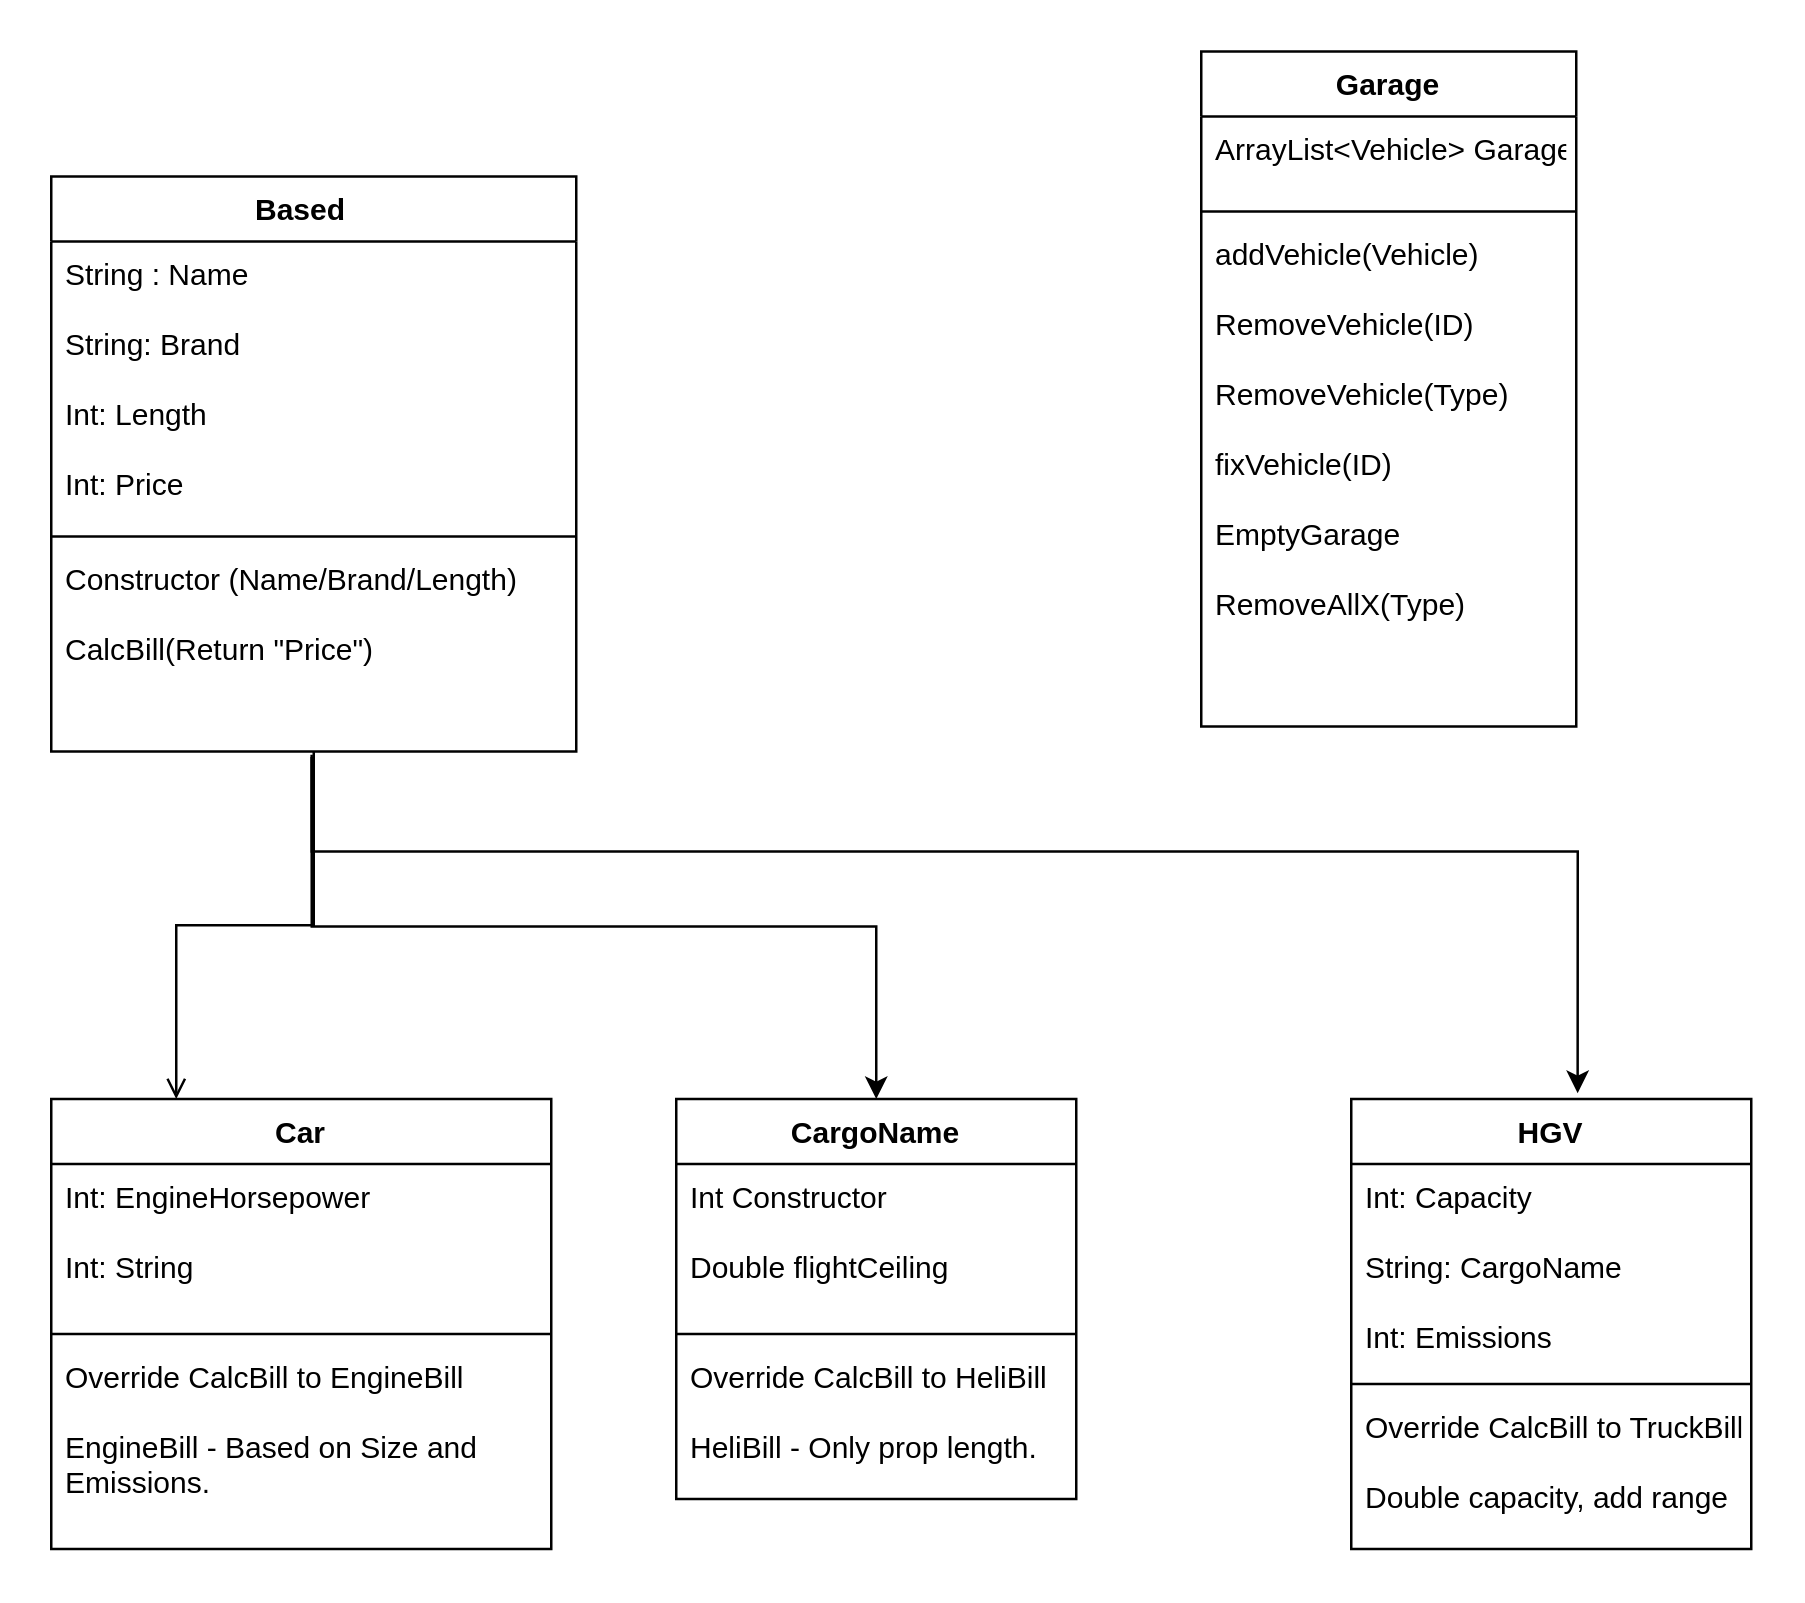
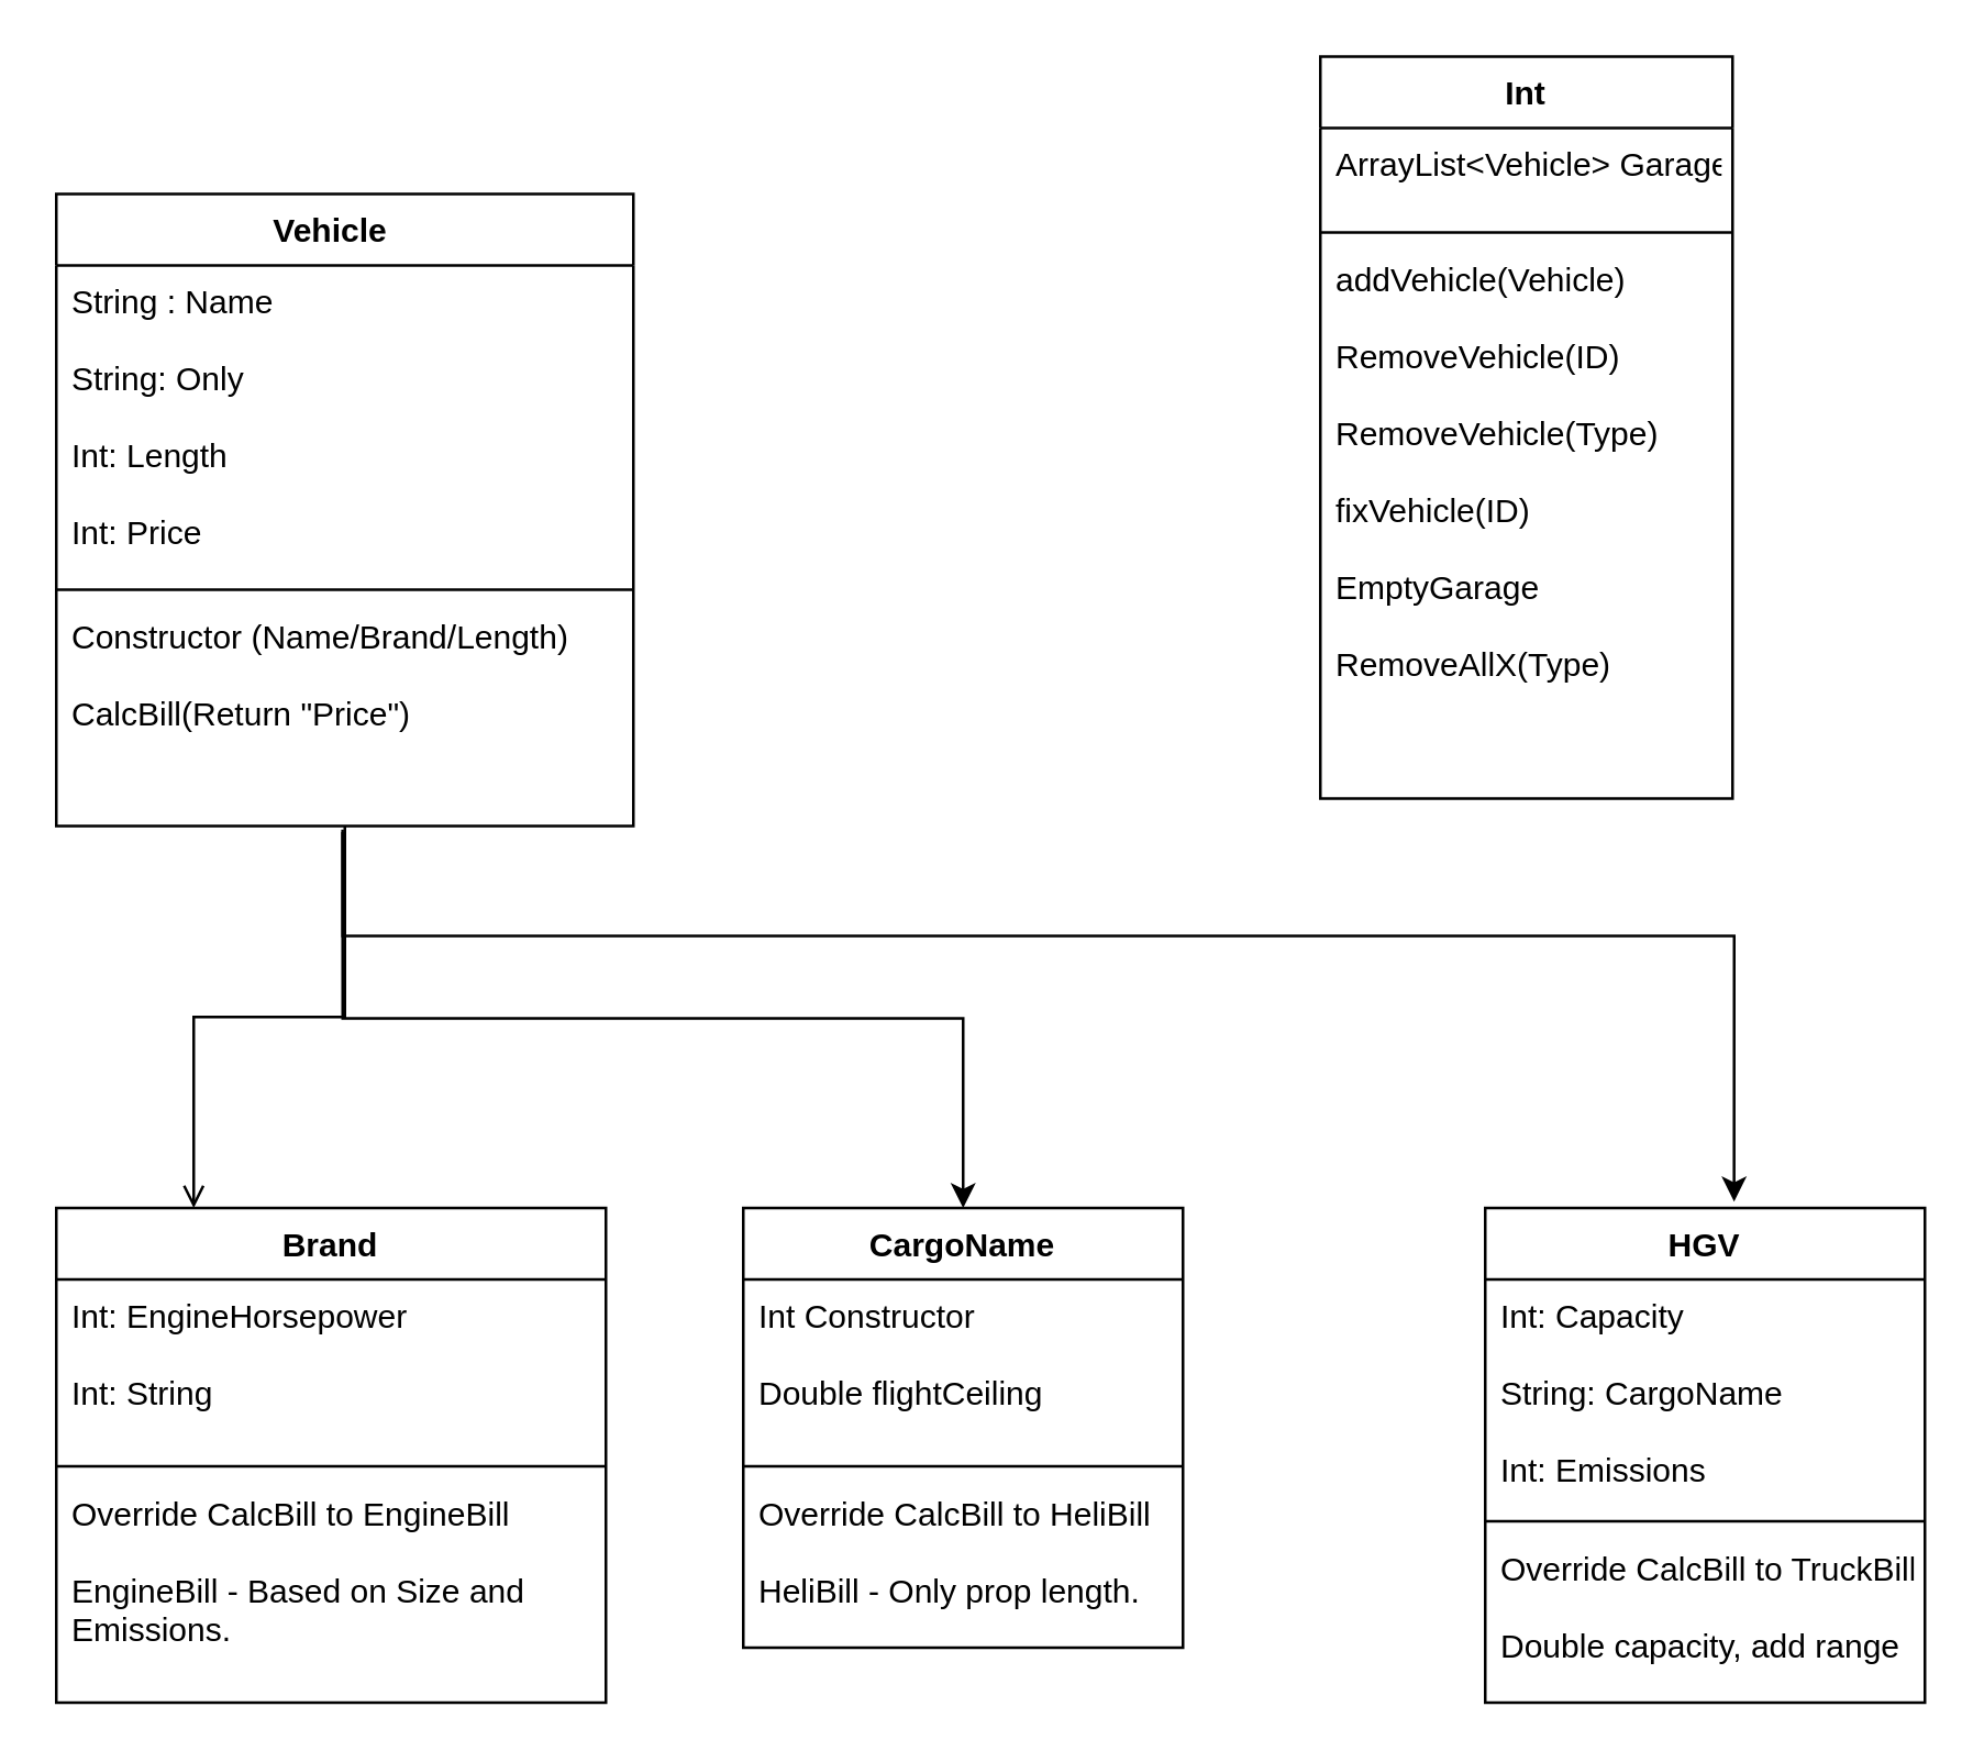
  <mxCell id="0" />
  <mxCell id="1" parent="0" />
  <mxCell id="2" style="edgeStyle=orthogonalEdgeStyle;rounded=0;orthogonalLoop=1;jettySize=auto;html=1;entryX=0.25;entryY=0;entryDx=0;entryDy=0;endArrow=open;" edge="1" parent="1" source="3" target="7"><mxGeometry relative="1" as="geometry" /></mxCell>
- <mxCell id="3" value="Based   " style="swimlane;fontStyle=1;align=center;verticalAlign=top;childLayout=stackLayout;horizontal=1;startSize=26;horizontalStack=0;resizeParent=1;resizeParentMax=0;resizeLast=0;collapsible=1;marginBottom=0;" vertex="1" parent="1"><mxGeometry x="20" y="70" width="210" height="230" as="geometry" /></mxCell>
- <mxCell id="4" value="String : Name&#10;&#10;String: Brand&#10;&#10;Int: Length&#10;&#10;Int: Price" style="text;strokeColor=none;fillColor=none;align=left;verticalAlign=top;spacingLeft=4;spacingRight=4;overflow=hidden;rotatable=0;points=[[0,0.5],[1,0.5]];portConstraint=eastwest;" vertex="1" parent="3"><mxGeometry y="26" width="210" height="114" as="geometry" /></mxCell>
+ <mxCell id="3" value="Vehicle   " style="swimlane;fontStyle=1;align=center;verticalAlign=top;childLayout=stackLayout;horizontal=1;startSize=26;horizontalStack=0;resizeParent=1;resizeParentMax=0;resizeLast=0;collapsible=1;marginBottom=0;" vertex="1" parent="1"><mxGeometry x="20" y="70" width="210" height="230" as="geometry" /></mxCell>
+ <mxCell id="4" value="String : Name&#10;&#10;String: Only&#10;&#10;Int: Length&#10;&#10;Int: Price" style="text;strokeColor=none;fillColor=none;align=left;verticalAlign=top;spacingLeft=4;spacingRight=4;overflow=hidden;rotatable=0;points=[[0,0.5],[1,0.5]];portConstraint=eastwest;" vertex="1" parent="3"><mxGeometry y="26" width="210" height="114" as="geometry" /></mxCell>
  <mxCell id="5" value="" style="line;strokeWidth=1;fillColor=none;align=left;verticalAlign=middle;spacingTop=-1;spacingLeft=3;spacingRight=3;rotatable=0;labelPosition=right;points=[];portConstraint=eastwest;" vertex="1" parent="3"><mxGeometry y="140" width="210" height="8" as="geometry" /></mxCell>
  <mxCell id="6" value="Constructor (Name/Brand/Length)&#10;&#10;CalcBill(Return &quot;Price&quot;)" style="text;strokeColor=none;fillColor=none;align=left;verticalAlign=top;spacingLeft=4;spacingRight=4;overflow=hidden;rotatable=0;points=[[0,0.5],[1,0.5]];portConstraint=eastwest;" vertex="1" parent="3"><mxGeometry y="148" width="210" height="82" as="geometry" /></mxCell>
- <mxCell id="7" value="Car" style="swimlane;fontStyle=1;align=center;verticalAlign=top;childLayout=stackLayout;horizontal=1;startSize=26;horizontalStack=0;resizeParent=1;resizeParentMax=0;resizeLast=0;collapsible=1;marginBottom=0;" vertex="1" parent="1"><mxGeometry x="20" y="439" width="200" height="180" as="geometry" /></mxCell>
+ <mxCell id="7" value="Brand" style="swimlane;fontStyle=1;align=center;verticalAlign=top;childLayout=stackLayout;horizontal=1;startSize=26;horizontalStack=0;resizeParent=1;resizeParentMax=0;resizeLast=0;collapsible=1;marginBottom=0;" vertex="1" parent="1"><mxGeometry x="20" y="439" width="200" height="180" as="geometry" /></mxCell>
  <mxCell id="8" value="Int: EngineHorsepower&#10;&#10;Int: String " style="text;strokeColor=none;fillColor=none;align=left;verticalAlign=top;spacingLeft=4;spacingRight=4;overflow=hidden;rotatable=0;points=[[0,0.5],[1,0.5]];portConstraint=eastwest;" vertex="1" parent="7"><mxGeometry y="26" width="200" height="64" as="geometry" /></mxCell>
  <mxCell id="9" value="" style="line;strokeWidth=1;fillColor=none;align=left;verticalAlign=middle;spacingTop=-1;spacingLeft=3;spacingRight=3;rotatable=0;labelPosition=right;points=[];portConstraint=eastwest;" vertex="1" parent="7"><mxGeometry y="90" width="200" height="8" as="geometry" /></mxCell>
  <mxCell id="10" value="Override CalcBill to EngineBill&#10;&#10;EngineBill - Based on Size and &#10;Emissions." style="text;strokeColor=none;fillColor=none;align=left;verticalAlign=top;spacingLeft=4;spacingRight=4;overflow=hidden;rotatable=0;points=[[0,0.5],[1,0.5]];portConstraint=eastwest;" vertex="1" parent="7"><mxGeometry y="98" width="200" height="82" as="geometry" /></mxCell>
  <mxCell id="11" value="CargoName" style="swimlane;fontStyle=1;align=center;verticalAlign=top;childLayout=stackLayout;horizontal=1;startSize=26;horizontalStack=0;resizeParent=1;resizeParentMax=0;resizeLast=0;collapsible=1;marginBottom=0;" vertex="1" parent="1"><mxGeometry x="270" y="439" width="160" height="160" as="geometry" /></mxCell>
  <mxCell id="12" value="Int Constructor&#10;&#10;Double flightCeiling" style="text;strokeColor=none;fillColor=none;align=left;verticalAlign=top;spacingLeft=4;spacingRight=4;overflow=hidden;rotatable=0;points=[[0,0.5],[1,0.5]];portConstraint=eastwest;" vertex="1" parent="11"><mxGeometry y="26" width="160" height="64" as="geometry" /></mxCell>
  <mxCell id="13" value="" style="line;strokeWidth=1;fillColor=none;align=left;verticalAlign=middle;spacingTop=-1;spacingLeft=3;spacingRight=3;rotatable=0;labelPosition=right;points=[];portConstraint=eastwest;" vertex="1" parent="11"><mxGeometry y="90" width="160" height="8" as="geometry" /></mxCell>
  <mxCell id="14" value="Override CalcBill to HeliBill&#10;&#10;HeliBill - Only prop length." style="text;strokeColor=none;fillColor=none;align=left;verticalAlign=top;spacingLeft=4;spacingRight=4;overflow=hidden;rotatable=0;points=[[0,0.5],[1,0.5]];portConstraint=eastwest;" vertex="1" parent="11"><mxGeometry y="98" width="160" height="62" as="geometry" /></mxCell>
  <mxCell id="15" value="HGV" style="swimlane;fontStyle=1;align=center;verticalAlign=top;childLayout=stackLayout;horizontal=1;startSize=26;horizontalStack=0;resizeParent=1;resizeParentMax=0;resizeLast=0;collapsible=1;marginBottom=0;" vertex="1" parent="1"><mxGeometry x="540" y="439" width="160" height="180" as="geometry" /></mxCell>
  <mxCell id="16" value="Int: Capacity&#10;&#10;String: CargoName&#10;&#10;Int: Emissions" style="text;strokeColor=none;fillColor=none;align=left;verticalAlign=top;spacingLeft=4;spacingRight=4;overflow=hidden;rotatable=0;points=[[0,0.5],[1,0.5]];portConstraint=eastwest;" vertex="1" parent="15"><mxGeometry y="26" width="160" height="84" as="geometry" /></mxCell>
  <mxCell id="17" value="" style="line;strokeWidth=1;fillColor=none;align=left;verticalAlign=middle;spacingTop=-1;spacingLeft=3;spacingRight=3;rotatable=0;labelPosition=right;points=[];portConstraint=eastwest;" vertex="1" parent="15"><mxGeometry y="110" width="160" height="8" as="geometry" /></mxCell>
  <mxCell id="18" value="Override CalcBill to TruckBill&#10;&#10;Double capacity, add range" style="text;strokeColor=none;fillColor=none;align=left;verticalAlign=top;spacingLeft=4;spacingRight=4;overflow=hidden;rotatable=0;points=[[0,0.5],[1,0.5]];portConstraint=eastwest;" vertex="1" parent="15"><mxGeometry y="118" width="160" height="62" as="geometry" /></mxCell>
- <mxCell id="19" value="Garage" style="swimlane;fontStyle=1;align=center;verticalAlign=top;childLayout=stackLayout;horizontal=1;startSize=26;horizontalStack=0;resizeParent=1;resizeParentMax=0;resizeLast=0;collapsible=1;marginBottom=0;" vertex="1" parent="1"><mxGeometry x="480" y="20" width="150" height="270" as="geometry" /></mxCell>
+ <mxCell id="19" value="Int" style="swimlane;fontStyle=1;align=center;verticalAlign=top;childLayout=stackLayout;horizontal=1;startSize=26;horizontalStack=0;resizeParent=1;resizeParentMax=0;resizeLast=0;collapsible=1;marginBottom=0;" vertex="1" parent="1"><mxGeometry x="480" y="20" width="150" height="270" as="geometry" /></mxCell>
  <mxCell id="20" value="ArrayList&lt;Vehicle&gt; Garage" style="text;strokeColor=none;fillColor=none;align=left;verticalAlign=top;spacingLeft=4;spacingRight=4;overflow=hidden;rotatable=0;points=[[0,0.5],[1,0.5]];portConstraint=eastwest;" vertex="1" parent="19"><mxGeometry y="26" width="150" height="34" as="geometry" /></mxCell>
  <mxCell id="21" value="" style="line;strokeWidth=1;fillColor=none;align=left;verticalAlign=middle;spacingTop=-1;spacingLeft=3;spacingRight=3;rotatable=0;labelPosition=right;points=[];portConstraint=eastwest;" vertex="1" parent="19"><mxGeometry y="60" width="150" height="8" as="geometry" /></mxCell>
  <mxCell id="22" value="addVehicle(Vehicle)&#10;&#10;RemoveVehicle(ID)&#10;&#10;RemoveVehicle(Type)&#10;&#10;fixVehicle(ID)&#10;&#10;EmptyGarage&#10;&#10;RemoveAllX(Type)" style="text;strokeColor=none;fillColor=none;align=left;verticalAlign=top;spacingLeft=4;spacingRight=4;overflow=hidden;rotatable=0;points=[[0,0.5],[1,0.5]];portConstraint=eastwest;" vertex="1" parent="19"><mxGeometry y="68" width="150" height="202" as="geometry" /></mxCell>
  <mxCell id="23" style="edgeStyle=orthogonalEdgeStyle;rounded=0;orthogonalLoop=1;jettySize=auto;html=1;entryX=0.5;entryY=0;entryDx=0;entryDy=0;exitX=0.496;exitY=1.027;exitDx=0;exitDy=0;exitPerimeter=0;" edge="1" parent="1" source="6" target="11"><mxGeometry relative="1" as="geometry"><mxPoint x="125" y="300" as="sourcePoint" /><mxPoint x="70" y="439" as="targetPoint" /><Array as="points"><mxPoint x="124" y="370" /><mxPoint x="350" y="370" /></Array></mxGeometry></mxCell>
  <mxCell id="24" style="edgeStyle=orthogonalEdgeStyle;rounded=0;orthogonalLoop=1;jettySize=auto;html=1;exitX=0.496;exitY=1.016;exitDx=0;exitDy=0;exitPerimeter=0;entryX=0.566;entryY=-0.013;entryDx=0;entryDy=0;entryPerimeter=0;" edge="1" parent="1" source="6" target="15"><mxGeometry relative="1" as="geometry"><mxPoint x="135" y="310" as="sourcePoint" /><mxPoint x="420" y="420" as="targetPoint" /><Array as="points"><mxPoint x="124" y="340" /><mxPoint x="631" y="340" /></Array></mxGeometry></mxCell>
